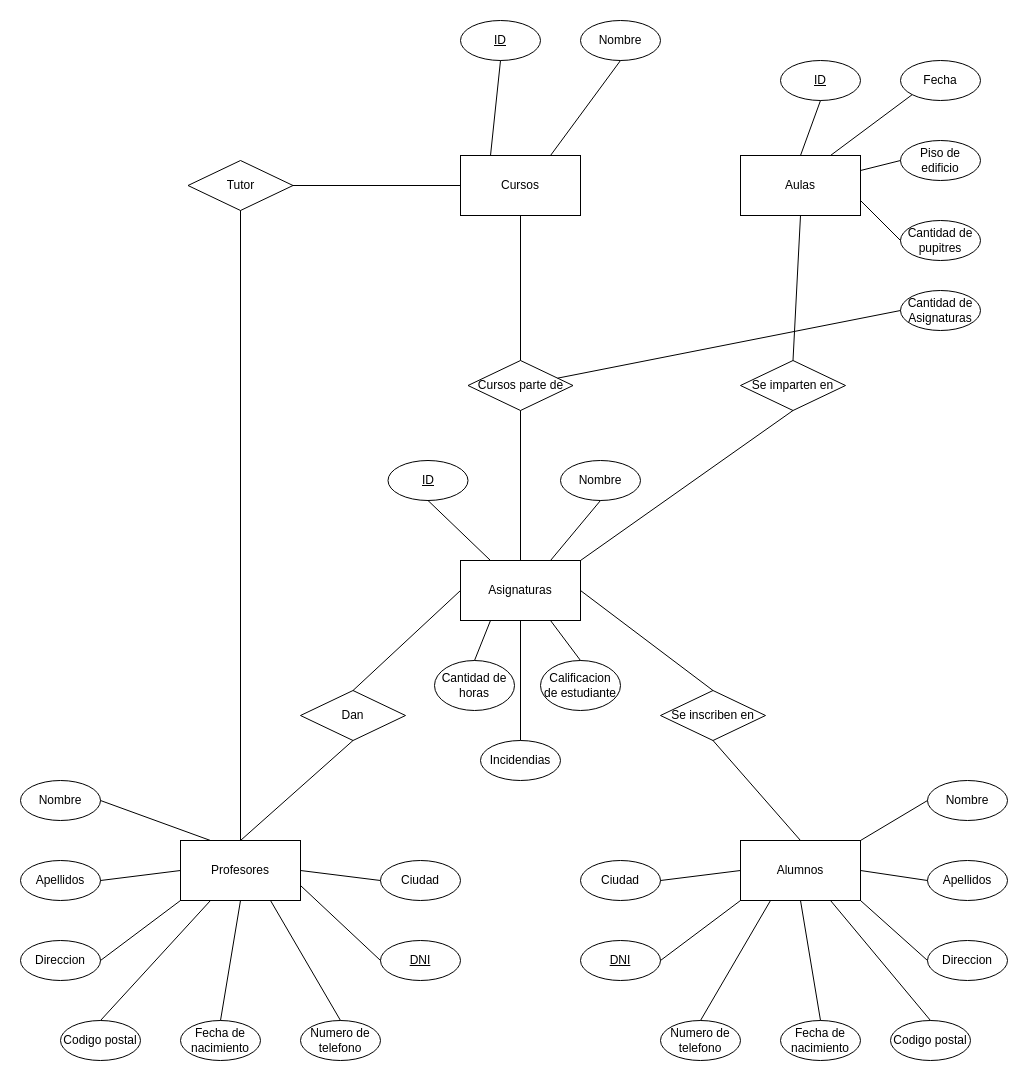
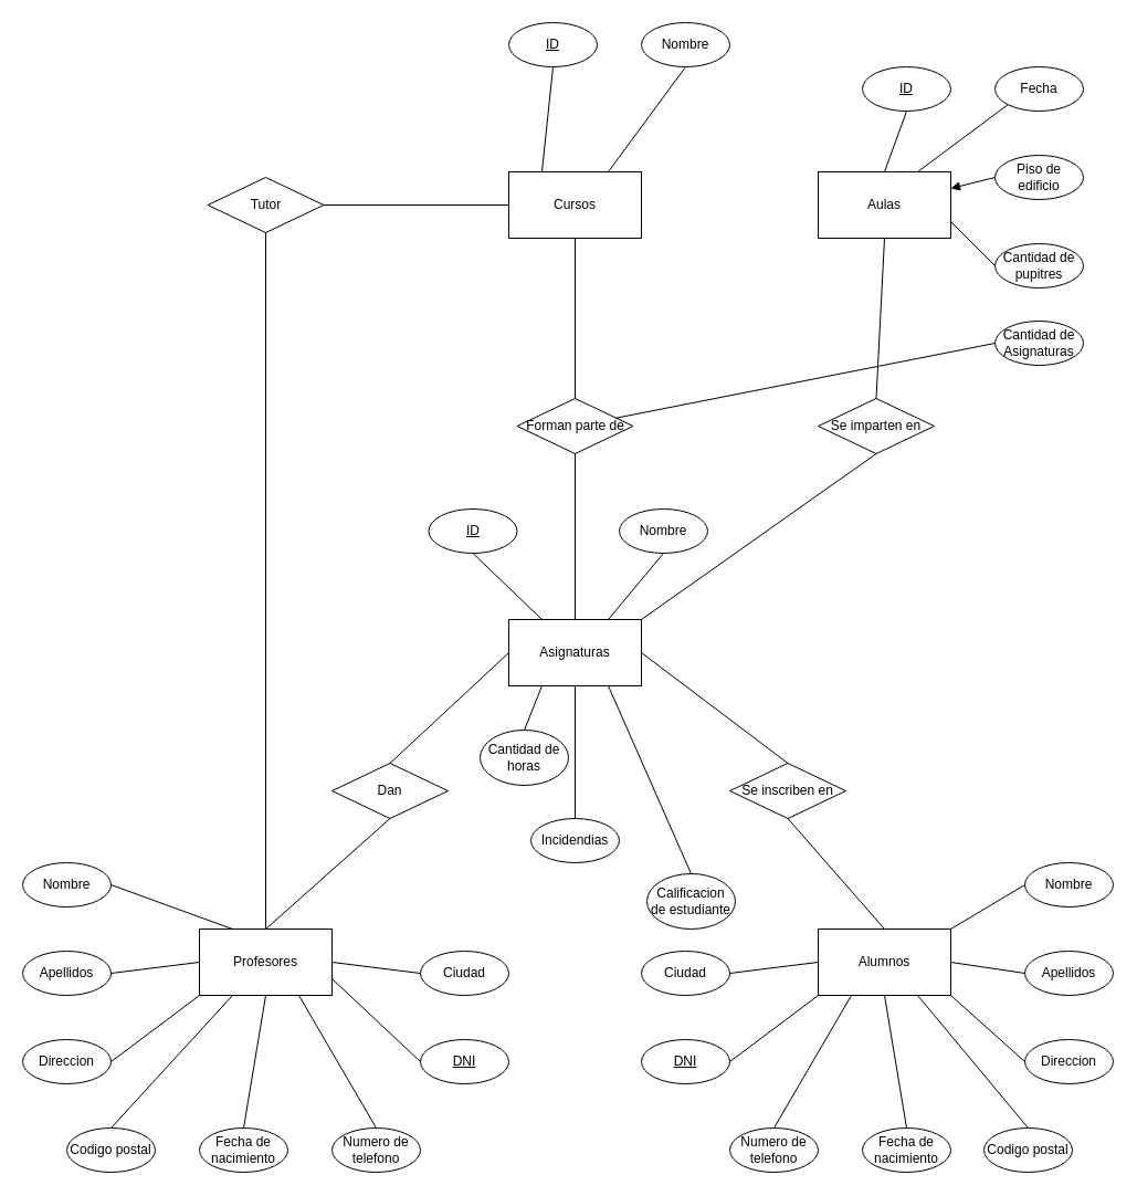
  <mxCell id="0" />
  <mxCell id="1" parent="0" />
  <mxCell id="2" value="Profesores" style="rounded=0;whiteSpace=wrap;html=1;" vertex="1" parent="1"><mxGeometry x="180" y="840" width="120" height="60" as="geometry" /></mxCell>
  <mxCell id="3" value="Asignaturas" style="rounded=0;whiteSpace=wrap;html=1;" vertex="1" parent="1"><mxGeometry x="460" y="560" width="120" height="60" as="geometry" /></mxCell>
  <mxCell id="4" value="Alumnos" style="rounded=0;whiteSpace=wrap;html=1;" vertex="1" parent="1"><mxGeometry x="740" y="840" width="120" height="60" as="geometry" /></mxCell>
  <mxCell id="5" value="Cursos" style="rounded=0;whiteSpace=wrap;html=1;" vertex="1" parent="1"><mxGeometry x="460" y="155" width="120" height="60" as="geometry" /></mxCell>
  <mxCell id="6" value="Aulas" style="rounded=0;whiteSpace=wrap;html=1;" vertex="1" parent="1"><mxGeometry x="740" y="155" width="120" height="60" as="geometry" /></mxCell>
  <mxCell id="7" value="Se imparten en" style="rhombus;whiteSpace=wrap;html=1;" vertex="1" parent="1"><mxGeometry x="740" y="360" width="105" height="50" as="geometry" /></mxCell>
  <mxCell id="8" value="Se inscriben en" style="rhombus;whiteSpace=wrap;html=1;" vertex="1" parent="1"><mxGeometry x="660" y="690" width="105" height="50" as="geometry" /></mxCell>
  <mxCell id="9" value="Dan" style="rhombus;whiteSpace=wrap;html=1;" vertex="1" parent="1"><mxGeometry x="300" y="690" width="105" height="50" as="geometry" /></mxCell>
- <mxCell id="10" value="Cursos parte de" style="rhombus;whiteSpace=wrap;html=1;" vertex="1" parent="1"><mxGeometry x="467.5" y="360" width="105" height="50" as="geometry" /></mxCell>
+ <mxCell id="10" value="Forman parte de" style="rhombus;whiteSpace=wrap;html=1;" vertex="1" parent="1"><mxGeometry x="467.5" y="360" width="105" height="50" as="geometry" /></mxCell>
  <mxCell id="11" value="Tutor" style="rhombus;whiteSpace=wrap;html=1;" vertex="1" parent="1"><mxGeometry x="187.5" y="160" width="105" height="50" as="geometry" /></mxCell>
  <mxCell id="12" value="" style="endArrow=none;html=1;rounded=0;exitX=0.5;exitY=0;exitDx=0;exitDy=0;entryX=0.5;entryY=1;entryDx=0;entryDy=0;" edge="1" parent="1" source="2" target="9"><mxGeometry width="50" height="50" relative="1" as="geometry"><mxPoint x="400" as="sourcePoint" y="620" /><mxPoint x="450" y="570" as="targetPoint" /></mxGeometry></mxCell>
  <mxCell id="13" value="" style="endArrow=none;html=1;rounded=0;exitX=0.5;exitY=0;exitDx=0;exitDy=0;entryX=0;entryY=0.5;entryDx=0;entryDy=0;" edge="1" parent="1" source="9" target="3"><mxGeometry width="50" height="50" relative="1" as="geometry"><mxPoint x="400" as="sourcePoint" y="620" /><mxPoint x="450" y="570" as="targetPoint" /></mxGeometry></mxCell>
  <mxCell id="14" value="" style="endArrow=none;html=1;rounded=0;exitX=0.5;exitY=0;exitDx=0;exitDy=0;entryX=0.5;entryY=1;entryDx=0;entryDy=0;" edge="1" parent="1" source="4" target="8"><mxGeometry width="50" height="50" relative="1" as="geometry"><mxPoint x="400" as="sourcePoint" y="620" /><mxPoint x="450" y="570" as="targetPoint" /></mxGeometry></mxCell>
  <mxCell id="15" value="" style="endArrow=none;html=1;rounded=0;exitX=0.5;exitY=0;exitDx=0;exitDy=0;entryX=1;entryY=0.5;entryDx=0;entryDy=0;" edge="1" parent="1" source="8" target="3"><mxGeometry width="50" height="50" relative="1" as="geometry"><mxPoint x="400" as="sourcePoint" y="620" /><mxPoint x="450" y="570" as="targetPoint" /></mxGeometry></mxCell>
  <mxCell id="16" value="" style="endArrow=none;html=1;rounded=0;exitX=0.5;exitY=0;exitDx=0;exitDy=0;entryX=0.5;entryY=1;entryDx=0;entryDy=0;" edge="1" parent="1" source="3" target="10"><mxGeometry width="50" height="50" relative="1" as="geometry"><mxPoint x="400" as="sourcePoint" y="620" /><mxPoint x="520" y="450" as="targetPoint" /></mxGeometry></mxCell>
  <mxCell id="17" value="" style="endArrow=none;html=1;rounded=0;exitX=1;exitY=0;exitDx=0;exitDy=0;entryX=0.5;entryY=1;entryDx=0;entryDy=0;" edge="1" parent="1" source="3" target="7"><mxGeometry width="50" height="50" relative="1" as="geometry"><mxPoint x="400" as="sourcePoint" y="620" /><mxPoint x="450" y="570" as="targetPoint" /></mxGeometry></mxCell>
  <mxCell id="18" value="" style="endArrow=none;html=1;rounded=0;exitX=0.5;exitY=0;exitDx=0;exitDy=0;entryX=0.5;entryY=1;entryDx=0;entryDy=0;" edge="1" parent="1" source="7" target="6"><mxGeometry width="50" height="50" relative="1" as="geometry"><mxPoint x="400" as="sourcePoint" y="620" /><mxPoint x="450" y="570" as="targetPoint" /></mxGeometry></mxCell>
  <mxCell id="19" value="" style="endArrow=none;html=1;rounded=0;exitX=0.5;exitY=0;exitDx=0;exitDy=0;entryX=0.5;entryY=1;entryDx=0;entryDy=0;" edge="1" parent="1" source="2" target="11"><mxGeometry width="50" height="50" relative="1" as="geometry"><mxPoint x="400" y="420" as="sourcePoint" /><mxPoint x="450" y="370" as="targetPoint" /></mxGeometry></mxCell>
  <mxCell id="20" value="" style="endArrow=none;html=1;rounded=0;exitX=1;exitY=0.5;exitDx=0;exitDy=0;entryX=0;entryY=0.5;entryDx=0;entryDy=0;" edge="1" parent="1" source="11" target="5"><mxGeometry width="50" height="50" relative="1" as="geometry"><mxPoint x="400" y="320" as="sourcePoint" /><mxPoint x="450" y="270" as="targetPoint" /></mxGeometry></mxCell>
  <mxCell id="21" value="" style="endArrow=none;html=1;rounded=0;exitX=0.5;exitY=0;exitDx=0;exitDy=0;entryX=0.5;entryY=1;entryDx=0;entryDy=0;" edge="1" parent="1" source="10" target="5"><mxGeometry width="50" height="50" relative="1" as="geometry"><mxPoint x="400" y="320" as="sourcePoint" /><mxPoint x="450" y="270" as="targetPoint" /></mxGeometry></mxCell>
  <mxCell id="22" value="Ciudad" style="ellipse;whiteSpace=wrap;html=1;" vertex="1" parent="1"><mxGeometry x="380" y="860" width="80" height="40" as="geometry" /></mxCell>
  <mxCell id="23" value="&lt;u&gt;DNI&lt;/u&gt;" style="ellipse;whiteSpace=wrap;html=1;" vertex="1" parent="1"><mxGeometry x="380" y="940" width="80" height="40" as="geometry" /></mxCell>
  <mxCell id="24" value="Numero de telefono" style="ellipse;whiteSpace=wrap;html=1;" vertex="1" parent="1"><mxGeometry x="300" y="1020" width="80" height="40" as="geometry" /></mxCell>
  <mxCell id="25" value="Fecha de nacimiento" style="ellipse;whiteSpace=wrap;html=1;" vertex="1" parent="1"><mxGeometry x="180" y="1020" width="80" height="40" as="geometry" /></mxCell>
  <mxCell id="26" value="Codigo postal" style="ellipse;whiteSpace=wrap;html=1;" vertex="1" parent="1"><mxGeometry x="60" y="1020" width="80" height="40" as="geometry" /></mxCell>
  <mxCell id="27" value="Direccion" style="ellipse;whiteSpace=wrap;html=1;" vertex="1" parent="1"><mxGeometry x="20" y="940" width="80" height="40" as="geometry" /></mxCell>
  <mxCell id="28" value="Apellidos" style="ellipse;whiteSpace=wrap;html=1;" vertex="1" parent="1"><mxGeometry x="20" y="860" width="80" height="40" as="geometry" /></mxCell>
  <mxCell id="29" value="Nombre" style="ellipse;whiteSpace=wrap;html=1;" vertex="1" parent="1"><mxGeometry x="20" y="780" width="80" height="40" as="geometry" /></mxCell>
  <mxCell id="30" value="Ciudad" style="ellipse;whiteSpace=wrap;html=1;" vertex="1" parent="1"><mxGeometry x="580" y="860" width="80" height="40" as="geometry" /></mxCell>
  <mxCell id="31" value="&lt;u&gt;DNI&lt;/u&gt;" style="ellipse;whiteSpace=wrap;html=1;" vertex="1" parent="1"><mxGeometry x="580" y="940" width="80" height="40" as="geometry" /></mxCell>
  <mxCell id="32" value="Numero de telefono" style="ellipse;whiteSpace=wrap;html=1;" vertex="1" parent="1"><mxGeometry x="660" y="1020" width="80" height="40" as="geometry" /></mxCell>
  <mxCell id="33" value="Fecha de nacimiento" style="ellipse;whiteSpace=wrap;html=1;" vertex="1" parent="1"><mxGeometry x="780" y="1020" width="80" height="40" as="geometry" /></mxCell>
  <mxCell id="34" value="Codigo postal" style="ellipse;whiteSpace=wrap;html=1;" vertex="1" parent="1"><mxGeometry x="890" y="1020" width="80" height="40" as="geometry" /></mxCell>
  <mxCell id="35" value="Direccion" style="ellipse;whiteSpace=wrap;html=1;" vertex="1" parent="1"><mxGeometry x="927" y="940" width="80" height="40" as="geometry" /></mxCell>
  <mxCell id="36" value="Apellidos" style="ellipse;whiteSpace=wrap;html=1;" vertex="1" parent="1"><mxGeometry x="927" y="860" width="80" height="40" as="geometry" /></mxCell>
  <mxCell id="37" value="Nombre" style="ellipse;whiteSpace=wrap;html=1;" vertex="1" parent="1"><mxGeometry x="927" y="780" width="80" height="40" as="geometry" /></mxCell>
- <mxCell id="38" value="Calificacion de estudiante" style="ellipse;whiteSpace=wrap;html=1;" vertex="1" parent="1"><mxGeometry x="540" y="660" width="80" height="50" as="geometry" /></mxCell>
+ <mxCell id="38" value="Calificacion de estudiante" style="ellipse;whiteSpace=wrap;html=1;" vertex="1" parent="1"><mxGeometry x="585" y="790" width="80" height="50" as="geometry" /></mxCell>
  <mxCell id="39" value="Cantidad de horas" style="ellipse;whiteSpace=wrap;html=1;" vertex="1" parent="1"><mxGeometry x="434" y="660" width="80" height="50" as="geometry" /></mxCell>
  <mxCell id="40" value="" style="endArrow=none;html=1;rounded=0;exitX=1;exitY=0.5;exitDx=0;exitDy=0;entryX=0.25;entryY=0;entryDx=0;entryDy=0;" edge="1" parent="1" source="29" target="2"><mxGeometry width="50" height="50" relative="1" as="geometry"><mxPoint x="500" y="920" as="sourcePoint" /><mxPoint x="550" y="870" as="targetPoint" /></mxGeometry></mxCell>
  <mxCell id="41" value="" style="endArrow=none;html=1;rounded=0;exitX=1;exitY=0.5;exitDx=0;exitDy=0;entryX=0;entryY=0.5;entryDx=0;entryDy=0;" edge="1" parent="1" source="28" target="2"><mxGeometry width="50" height="50" relative="1" as="geometry"><mxPoint x="500" y="920" as="sourcePoint" /><mxPoint x="550" y="870" as="targetPoint" /></mxGeometry></mxCell>
  <mxCell id="42" value="" style="endArrow=none;html=1;rounded=0;exitX=1;exitY=0.5;exitDx=0;exitDy=0;entryX=0;entryY=1;entryDx=0;entryDy=0;" edge="1" parent="1" source="27" target="2"><mxGeometry width="50" height="50" relative="1" as="geometry"><mxPoint x="500" y="920" as="sourcePoint" /><mxPoint x="550" y="870" as="targetPoint" /></mxGeometry></mxCell>
  <mxCell id="43" value="" style="endArrow=none;html=1;rounded=0;exitX=0.5;exitY=0;exitDx=0;exitDy=0;entryX=0.25;entryY=1;entryDx=0;entryDy=0;" edge="1" parent="1" source="26" target="2"><mxGeometry width="50" height="50" relative="1" as="geometry"><mxPoint x="500" y="920" as="sourcePoint" /><mxPoint x="550" y="870" as="targetPoint" /></mxGeometry></mxCell>
  <mxCell id="44" value="" style="endArrow=none;html=1;rounded=0;exitX=0.5;exitY=0;exitDx=0;exitDy=0;entryX=0.5;entryY=1;entryDx=0;entryDy=0;" edge="1" parent="1" source="25" target="2"><mxGeometry width="50" height="50" relative="1" as="geometry"><mxPoint x="500" y="920" as="sourcePoint" /><mxPoint x="550" y="870" as="targetPoint" /></mxGeometry></mxCell>
  <mxCell id="45" value="" style="endArrow=none;html=1;rounded=0;exitX=0.5;exitY=0;exitDx=0;exitDy=0;entryX=0.75;entryY=1;entryDx=0;entryDy=0;" edge="1" parent="1" source="24" target="2"><mxGeometry width="50" height="50" relative="1" as="geometry"><mxPoint x="500" y="920" as="sourcePoint" /><mxPoint x="550" y="870" as="targetPoint" /></mxGeometry></mxCell>
  <mxCell id="46" value="" style="endArrow=none;html=1;rounded=0;exitX=0;exitY=0.5;exitDx=0;exitDy=0;entryX=1;entryY=0.75;entryDx=0;entryDy=0;" edge="1" parent="1" source="23" target="2"><mxGeometry width="50" height="50" relative="1" as="geometry"><mxPoint x="500" y="920" as="sourcePoint" /><mxPoint x="550" y="870" as="targetPoint" /></mxGeometry></mxCell>
  <mxCell id="47" value="" style="endArrow=none;html=1;rounded=0;exitX=0;exitY=0.5;exitDx=0;exitDy=0;entryX=1;entryY=0.5;entryDx=0;entryDy=0;" edge="1" parent="1" source="22" target="2"><mxGeometry width="50" height="50" relative="1" as="geometry"><mxPoint x="500" y="920" as="sourcePoint" /><mxPoint x="550" y="870" as="targetPoint" /></mxGeometry></mxCell>
  <mxCell id="48" value="" style="endArrow=none;html=1;rounded=0;exitX=0;exitY=0.5;exitDx=0;exitDy=0;entryX=1;entryY=0.5;entryDx=0;entryDy=0;" edge="1" parent="1" source="4" target="30"><mxGeometry width="50" height="50" relative="1" as="geometry"><mxPoint x="500" y="920" as="sourcePoint" /><mxPoint x="550" y="870" as="targetPoint" /></mxGeometry></mxCell>
  <mxCell id="49" value="" style="endArrow=none;html=1;rounded=0;exitX=1;exitY=0.5;exitDx=0;exitDy=0;entryX=0;entryY=1;entryDx=0;entryDy=0;" edge="1" parent="1" source="31" target="4"><mxGeometry width="50" height="50" relative="1" as="geometry"><mxPoint x="500" y="920" as="sourcePoint" /><mxPoint x="550" y="870" as="targetPoint" /></mxGeometry></mxCell>
  <mxCell id="50" value="" style="endArrow=none;html=1;rounded=0;exitX=0.5;exitY=0;exitDx=0;exitDy=0;entryX=0.25;entryY=1;entryDx=0;entryDy=0;" edge="1" parent="1" source="32" target="4"><mxGeometry width="50" height="50" relative="1" as="geometry"><mxPoint x="500" y="920" as="sourcePoint" /><mxPoint x="550" y="870" as="targetPoint" /></mxGeometry></mxCell>
  <mxCell id="51" value="" style="endArrow=none;html=1;rounded=0;exitX=0.5;exitY=0;exitDx=0;exitDy=0;entryX=0.5;entryY=1;entryDx=0;entryDy=0;" edge="1" parent="1" source="33" target="4"><mxGeometry width="50" height="50" relative="1" as="geometry"><mxPoint x="500" y="920" as="sourcePoint" /><mxPoint x="550" y="870" as="targetPoint" /></mxGeometry></mxCell>
  <mxCell id="52" value="" style="endArrow=none;html=1;rounded=0;exitX=0.5;exitY=0;exitDx=0;exitDy=0;entryX=0.75;entryY=1;entryDx=0;entryDy=0;" edge="1" parent="1" source="34" target="4"><mxGeometry width="50" height="50" relative="1" as="geometry"><mxPoint x="500" y="920" as="sourcePoint" /><mxPoint x="550" y="870" as="targetPoint" /></mxGeometry></mxCell>
  <mxCell id="53" value="" style="endArrow=none;html=1;rounded=0;exitX=0;exitY=0.5;exitDx=0;exitDy=0;entryX=1;entryY=1;entryDx=0;entryDy=0;" edge="1" parent="1" source="35" target="4"><mxGeometry width="50" height="50" relative="1" as="geometry"><mxPoint x="500" y="920" as="sourcePoint" /><mxPoint x="550" y="870" as="targetPoint" /></mxGeometry></mxCell>
  <mxCell id="54" value="" style="endArrow=none;html=1;rounded=0;exitX=0;exitY=0.5;exitDx=0;exitDy=0;entryX=1;entryY=0.5;entryDx=0;entryDy=0;" edge="1" parent="1" source="36" target="4"><mxGeometry width="50" height="50" relative="1" as="geometry"><mxPoint x="500" y="920" as="sourcePoint" /><mxPoint x="550" y="870" as="targetPoint" /></mxGeometry></mxCell>
  <mxCell id="55" value="" style="endArrow=none;html=1;rounded=0;exitX=0;exitY=0.5;exitDx=0;exitDy=0;entryX=1;entryY=0;entryDx=0;entryDy=0;" edge="1" parent="1" source="37" target="4"><mxGeometry width="50" height="50" relative="1" as="geometry"><mxPoint x="500" y="920" as="sourcePoint" /><mxPoint x="550" y="870" as="targetPoint" /></mxGeometry></mxCell>
  <mxCell id="56" value="" style="endArrow=none;html=1;rounded=0;exitX=0.5;exitY=0;exitDx=0;exitDy=0;entryX=0.25;entryY=1;entryDx=0;entryDy=0;" edge="1" parent="1" source="39" target="3"><mxGeometry width="50" height="50" relative="1" as="geometry"><mxPoint x="500" y="920" as="sourcePoint" /><mxPoint x="550" y="870" as="targetPoint" /></mxGeometry></mxCell>
  <mxCell id="57" value="" style="endArrow=none;html=1;rounded=0;exitX=0.5;exitY=0;exitDx=0;exitDy=0;entryX=0.75;entryY=1;entryDx=0;entryDy=0;" edge="1" parent="1" source="38" target="3"><mxGeometry width="50" height="50" relative="1" as="geometry"><mxPoint x="500" y="920" as="sourcePoint" /><mxPoint x="550" y="870" as="targetPoint" /></mxGeometry></mxCell>
  <mxCell id="58" value="&lt;u&gt;ID&lt;/u&gt;" style="ellipse;whiteSpace=wrap;html=1;" vertex="1" parent="1"><mxGeometry x="387.5" y="460" width="80" height="40" as="geometry" /></mxCell>
  <mxCell id="59" value="Nombre" style="ellipse;whiteSpace=wrap;html=1;" vertex="1" parent="1"><mxGeometry x="560" y="460" width="80" height="40" as="geometry" /></mxCell>
  <mxCell id="60" value="" style="endArrow=none;html=1;rounded=0;exitX=0.5;exitY=1;exitDx=0;exitDy=0;entryX=0.25;entryY=0;entryDx=0;entryDy=0;" edge="1" parent="1" source="58" target="3"><mxGeometry width="50" height="50" relative="1" as="geometry"><mxPoint x="500" as="sourcePoint" y="620" /><mxPoint x="550" y="570" as="targetPoint" /></mxGeometry></mxCell>
  <mxCell id="61" value="" style="endArrow=none;html=1;rounded=0;exitX=0.5;exitY=1;exitDx=0;exitDy=0;entryX=0.75;entryY=0;entryDx=0;entryDy=0;" edge="1" parent="1" source="59" target="3"><mxGeometry width="50" height="50" relative="1" as="geometry"><mxPoint x="500" as="sourcePoint" y="620" /><mxPoint x="550" y="570" as="targetPoint" /></mxGeometry></mxCell>
  <mxCell id="62" value="Incidendias" style="ellipse;whiteSpace=wrap;html=1;" vertex="1" parent="1"><mxGeometry x="480" y="740" width="80" height="40" as="geometry" /></mxCell>
  <mxCell id="63" value="" style="endArrow=none;html=1;rounded=0;exitX=0.5;exitY=1;exitDx=0;exitDy=0;entryX=0.5;entryY=0;entryDx=0;entryDy=0;" edge="1" parent="1" source="3" target="62"><mxGeometry width="50" height="50" relative="1" as="geometry"><mxPoint x="500" as="sourcePoint" y="620" /><mxPoint x="550" y="570" as="targetPoint" /></mxGeometry></mxCell>
  <mxCell id="64" value="&lt;u&gt;ID&lt;/u&gt;" style="ellipse;whiteSpace=wrap;html=1;" vertex="1" parent="1"><mxGeometry x="460" y="20" width="80" height="40" as="geometry" /></mxCell>
  <mxCell id="65" value="Nombre" style="ellipse;whiteSpace=wrap;html=1;" vertex="1" parent="1"><mxGeometry x="580" y="20" width="80" height="40" as="geometry" /></mxCell>
  <mxCell id="66" value="" style="endArrow=none;html=1;rounded=0;exitX=0.25;exitY=0;exitDx=0;exitDy=0;entryX=0.5;entryY=1;entryDx=0;entryDy=0;" edge="1" parent="1" source="5" target="64"><mxGeometry width="50" height="50" relative="1" as="geometry"><mxPoint x="520" y="350" as="sourcePoint" /><mxPoint x="570" y="300" as="targetPoint" /></mxGeometry></mxCell>
  <mxCell id="67" value="" style="endArrow=none;html=1;rounded=0;exitX=0.75;exitY=0;exitDx=0;exitDy=0;entryX=0.5;entryY=1;entryDx=0;entryDy=0;" edge="1" parent="1" source="5" target="65"><mxGeometry width="50" height="50" relative="1" as="geometry"><mxPoint x="520" y="350" as="sourcePoint" /><mxPoint x="570" y="300" as="targetPoint" /></mxGeometry></mxCell>
  <mxCell id="68" value="&lt;u&gt;ID&lt;/u&gt;" style="ellipse;whiteSpace=wrap;html=1;" vertex="1" parent="1"><mxGeometry x="780" y="60" width="80" height="40" as="geometry" /></mxCell>
  <mxCell id="69" value="Piso de edificio" style="ellipse;whiteSpace=wrap;html=1;" vertex="1" parent="1"><mxGeometry x="900" y="140" width="80" height="40" as="geometry" /></mxCell>
  <mxCell id="70" value="Cantidad de pupitres" style="ellipse;whiteSpace=wrap;html=1;" vertex="1" parent="1"><mxGeometry x="900" y="220" width="80" height="40" as="geometry" /></mxCell>
  <mxCell id="71" value="" style="endArrow=none;html=1;rounded=0;exitX=0;exitY=0.5;exitDx=0;exitDy=0;entryX=1;entryY=0.75;entryDx=0;entryDy=0;" edge="1" parent="1" source="70" target="6"><mxGeometry width="50" height="50" relative="1" as="geometry"><mxPoint x="520" y="380" as="sourcePoint" /><mxPoint x="570" y="330" as="targetPoint" /></mxGeometry></mxCell>
- <mxCell id="72" value="" style="endArrow=none;html=1;rounded=0;exitX=0;exitY=0.5;exitDx=0;exitDy=0;entryX=1;entryY=0.25;entryDx=0;entryDy=0;" edge="1" parent="1" source="69" target="6"><mxGeometry width="50" height="50" relative="1" as="geometry"><mxPoint x="520" y="380" as="sourcePoint" /><mxPoint x="570" y="330" as="targetPoint" /></mxGeometry></mxCell>
+ <mxCell id="72" value="" style="endArrow=block;html=1;rounded=0;exitX=0;exitY=0.5;exitDx=0;exitDy=0;entryX=1;entryY=0.25;entryDx=0;entryDy=0;" edge="1" parent="1" source="69" target="6"><mxGeometry width="50" height="50" relative="1" as="geometry"><mxPoint x="520" y="380" as="sourcePoint" /><mxPoint x="570" y="330" as="targetPoint" /></mxGeometry></mxCell>
  <mxCell id="73" value="" style="endArrow=none;html=1;rounded=0;exitX=0.5;exitY=0;exitDx=0;exitDy=0;entryX=0.5;entryY=1;entryDx=0;entryDy=0;" edge="1" parent="1" source="6" target="68"><mxGeometry width="50" height="50" relative="1" as="geometry"><mxPoint x="520" y="380" as="sourcePoint" /><mxPoint x="570" y="330" as="targetPoint" /></mxGeometry></mxCell>
  <mxCell id="74" value="Fecha" style="ellipse;whiteSpace=wrap;html=1;" vertex="1" parent="1"><mxGeometry x="900" y="60" width="80" height="40" as="geometry" /></mxCell>
  <mxCell id="75" value="Cantidad de Asignaturas" style="ellipse;whiteSpace=wrap;html=1;" vertex="1" parent="1"><mxGeometry x="900" y="290" width="80" height="40" as="geometry" /></mxCell>
  <mxCell id="76" value="" style="endArrow=none;html=1;rounded=0;exitX=0;exitY=0.5;exitDx=0;exitDy=0;" edge="1" parent="1" source="75" target="10"><mxGeometry width="50" height="50" relative="1" as="geometry"><mxPoint x="520" y="400" as="sourcePoint" /><mxPoint x="570" y="350" as="targetPoint" /></mxGeometry></mxCell>
  <mxCell id="77" value="" style="endArrow=none;html=1;rounded=0;exitX=0;exitY=1;exitDx=0;exitDy=0;entryX=0.75;entryY=0;entryDx=0;entryDy=0;" edge="1" parent="1" source="74" target="6"><mxGeometry width="50" height="50" relative="1" as="geometry"><mxPoint x="520" y="400" as="sourcePoint" /><mxPoint x="570" y="350" as="targetPoint" /></mxGeometry></mxCell>
